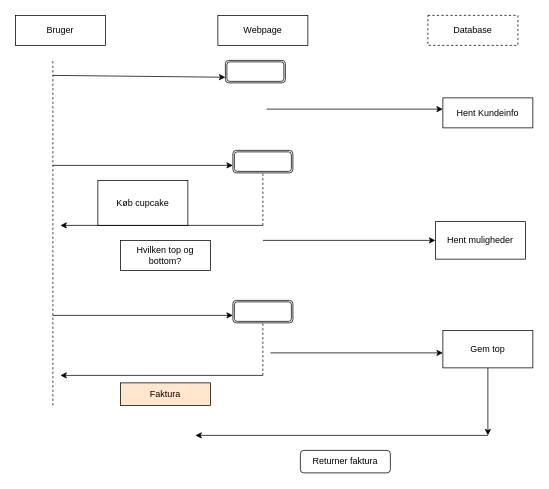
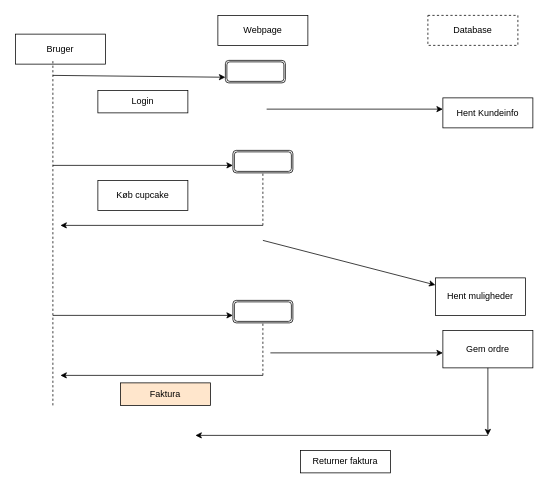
  <mxCell id="0" />
  <mxCell id="1" parent="0" />
- <mxCell id="2" value="Bruger" style="rounded=0;whiteSpace=wrap;html=1;" vertex="1" parent="1"><mxGeometry x="20" y="20" width="120" height="40" as="geometry" /></mxCell>
+ <mxCell id="2" value="Bruger" style="rounded=0;whiteSpace=wrap;html=1;" vertex="1" parent="1"><mxGeometry x="20" y="45" width="120" height="40" as="geometry" /></mxCell>
  <mxCell id="3" value="Webpage" style="rounded=0;whiteSpace=wrap;html=1;" vertex="1" parent="1"><mxGeometry x="290" y="20" width="120" height="40" as="geometry" /></mxCell>
  <mxCell id="4" value="Database" style="rounded=0;whiteSpace=wrap;html=1;dashed=1;" vertex="1" parent="1"><mxGeometry x="570" y="20" width="120" height="40" as="geometry" /></mxCell>
  <mxCell id="5" value="" style="endArrow=none;dashed=1;html=1;" edge="1" parent="1"><mxGeometry width="50" height="50" relative="1" as="geometry"><mxPoint x="70" y="540" as="sourcePoint" /><mxPoint x="70" y="80" as="targetPoint" /></mxGeometry></mxCell>
  <mxCell id="6" value="" style="endArrow=classic;html=1;entryX=0;entryY=0.75;entryDx=0;entryDy=0;" edge="1" parent="1" target="7"><mxGeometry width="50" height="50" relative="1" as="geometry"><mxPoint x="70" y="100" as="sourcePoint" /><mxPoint x="350" y="100" as="targetPoint" /></mxGeometry></mxCell>
  <mxCell id="7" value="" style="shape=ext;double=1;rounded=1;whiteSpace=wrap;html=1;" vertex="1" parent="1"><mxGeometry x="300" y="80" width="80" height="30" as="geometry" /></mxCell>
+ <mxCell id="8" value="Login" style="rounded=0;whiteSpace=wrap;html=1;" vertex="1" parent="1"><mxGeometry x="130" y="120" width="120" height="30" as="geometry" /></mxCell>
  <mxCell id="9" value="" style="endArrow=classic;html=1;" edge="1" parent="1"><mxGeometry width="50" height="50" relative="1" as="geometry"><mxPoint x="70" y="220" as="sourcePoint" /><mxPoint x="310" y="220" as="targetPoint" /></mxGeometry></mxCell>
  <mxCell id="10" value="" style="shape=ext;double=1;rounded=1;whiteSpace=wrap;html=1;" vertex="1" parent="1"><mxGeometry x="310" y="200" width="80" height="30" as="geometry" /></mxCell>
- <mxCell id="11" value="Køb cupcake" style="rounded=0;whiteSpace=wrap;html=1;" vertex="1" parent="1"><mxGeometry x="130" y="240" width="120" height="60" as="geometry" /></mxCell>
+ <mxCell id="11" value="Køb cupcake" style="rounded=0;whiteSpace=wrap;html=1;" vertex="1" parent="1"><mxGeometry x="130" y="240" width="120" height="40" as="geometry" /></mxCell>
  <mxCell id="12" value="" style="endArrow=none;dashed=1;html=1;" edge="1" parent="1"><mxGeometry width="50" height="50" relative="1" as="geometry"><mxPoint x="350" y="300" as="sourcePoint" /><mxPoint x="350" y="230" as="targetPoint" /></mxGeometry></mxCell>
  <mxCell id="13" value="" style="endArrow=classic;html=1;" edge="1" parent="1"><mxGeometry width="50" height="50" relative="1" as="geometry"><mxPoint x="350" y="300" as="sourcePoint" /><mxPoint x="80" y="300" as="targetPoint" /></mxGeometry></mxCell>
- <mxCell id="14" value="Hvilken top og bottom?" style="rounded=0;whiteSpace=wrap;html=1;" vertex="1" parent="1"><mxGeometry x="160" y="320" width="120" height="40" as="geometry" /></mxCell>
  <mxCell id="15" value="" style="endArrow=classic;html=1;" edge="1" parent="1"><mxGeometry width="50" height="50" relative="1" as="geometry"><mxPoint x="70" y="420" as="sourcePoint" /><mxPoint x="310" y="420" as="targetPoint" /></mxGeometry></mxCell>
  <mxCell id="16" value="" style="endArrow=none;dashed=1;html=1;" edge="1" parent="1"><mxGeometry width="50" height="50" relative="1" as="geometry"><mxPoint x="350" y="500" as="sourcePoint" /><mxPoint x="350" y="430" as="targetPoint" /></mxGeometry></mxCell>
  <mxCell id="17" value="" style="endArrow=classic;html=1;" edge="1" parent="1"><mxGeometry width="50" height="50" relative="1" as="geometry"><mxPoint x="350" y="500" as="sourcePoint" /><mxPoint x="80" y="500" as="targetPoint" /></mxGeometry></mxCell>
  <mxCell id="18" value="Faktura" style="rounded=0;whiteSpace=wrap;html=1;fillColor=#ffe6cc;" vertex="1" parent="1"><mxGeometry x="160" y="510" width="120" height="30" as="geometry" /></mxCell>
  <mxCell id="19" value="" style="shape=ext;double=1;rounded=1;whiteSpace=wrap;html=1;" vertex="1" parent="1"><mxGeometry x="310" y="400" width="80" height="30" as="geometry" /></mxCell>
  <mxCell id="20" value="" style="endArrow=classic;html=1;" edge="1" parent="1"><mxGeometry width="50" height="50" relative="1" as="geometry"><mxPoint x="355" y="145" as="sourcePoint" /><mxPoint x="590" y="145" as="targetPoint" /></mxGeometry></mxCell>
  <mxCell id="21" value="Hent Kundeinfo" style="rounded=0;whiteSpace=wrap;html=1;" vertex="1" parent="1"><mxGeometry x="590" y="130" width="120" height="40" as="geometry" /></mxCell>
  <mxCell id="22" value="" style="endArrow=classic;html=1;" edge="1" parent="1" target="23"><mxGeometry width="50" height="50" relative="1" as="geometry"><mxPoint x="350" y="320" as="sourcePoint" /><mxPoint x="590" y="320" as="targetPoint" /></mxGeometry></mxCell>
- <mxCell id="23" value="Hent muligheder" style="rounded=0;whiteSpace=wrap;html=1;" vertex="1" parent="1"><mxGeometry x="580" y="295" width="120" height="50" as="geometry" /></mxCell>
+ <mxCell id="23" value="Hent muligheder" style="rounded=0;whiteSpace=wrap;html=1;" vertex="1" parent="1"><mxGeometry x="580" y="370" width="120" height="50" as="geometry" /></mxCell>
  <mxCell id="24" value="" style="endArrow=classic;html=1;" edge="1" parent="1"><mxGeometry width="50" height="50" relative="1" as="geometry"><mxPoint x="360" y="470" as="sourcePoint" /><mxPoint x="590" y="470" as="targetPoint" /></mxGeometry></mxCell>
- <mxCell id="25" value="Gem top" style="rounded=0;whiteSpace=wrap;html=1;" vertex="1" parent="1"><mxGeometry x="590" y="440" width="120" height="50" as="geometry" /></mxCell>
+ <mxCell id="25" value="Gem ordre" style="rounded=0;whiteSpace=wrap;html=1;" vertex="1" parent="1"><mxGeometry x="590" y="440" width="120" height="50" as="geometry" /></mxCell>
  <mxCell id="26" style="edgeStyle=orthogonalEdgeStyle;rounded=0;orthogonalLoop=1;jettySize=auto;html=1;exitX=0.5;exitY=1;exitDx=0;exitDy=0;" edge="1" parent="1" source="25" target="25"><mxGeometry relative="1" as="geometry" /></mxCell>
  <mxCell id="27" value="" style="endArrow=classic;html=1;" edge="1" parent="1"><mxGeometry width="50" height="50" relative="1" as="geometry"><mxPoint x="650" y="490" as="sourcePoint" /><mxPoint x="650" y="580" as="targetPoint" /></mxGeometry></mxCell>
  <mxCell id="28" value="" style="endArrow=classic;html=1;" edge="1" parent="1"><mxGeometry width="50" height="50" relative="1" as="geometry"><mxPoint x="650" y="580" as="sourcePoint" /><mxPoint x="260" y="580" as="targetPoint" /></mxGeometry></mxCell>
- <mxCell id="29" value="Returner faktura" style="whiteSpace=wrap;html=1;rounded=1;" vertex="1" parent="1"><mxGeometry x="400" y="600" width="120" height="30" as="geometry" /></mxCell>
+ <mxCell id="29" value="Returner faktura" style="rounded=0;whiteSpace=wrap;html=1;" vertex="1" parent="1"><mxGeometry x="400" y="600" width="120" height="30" as="geometry" /></mxCell>
